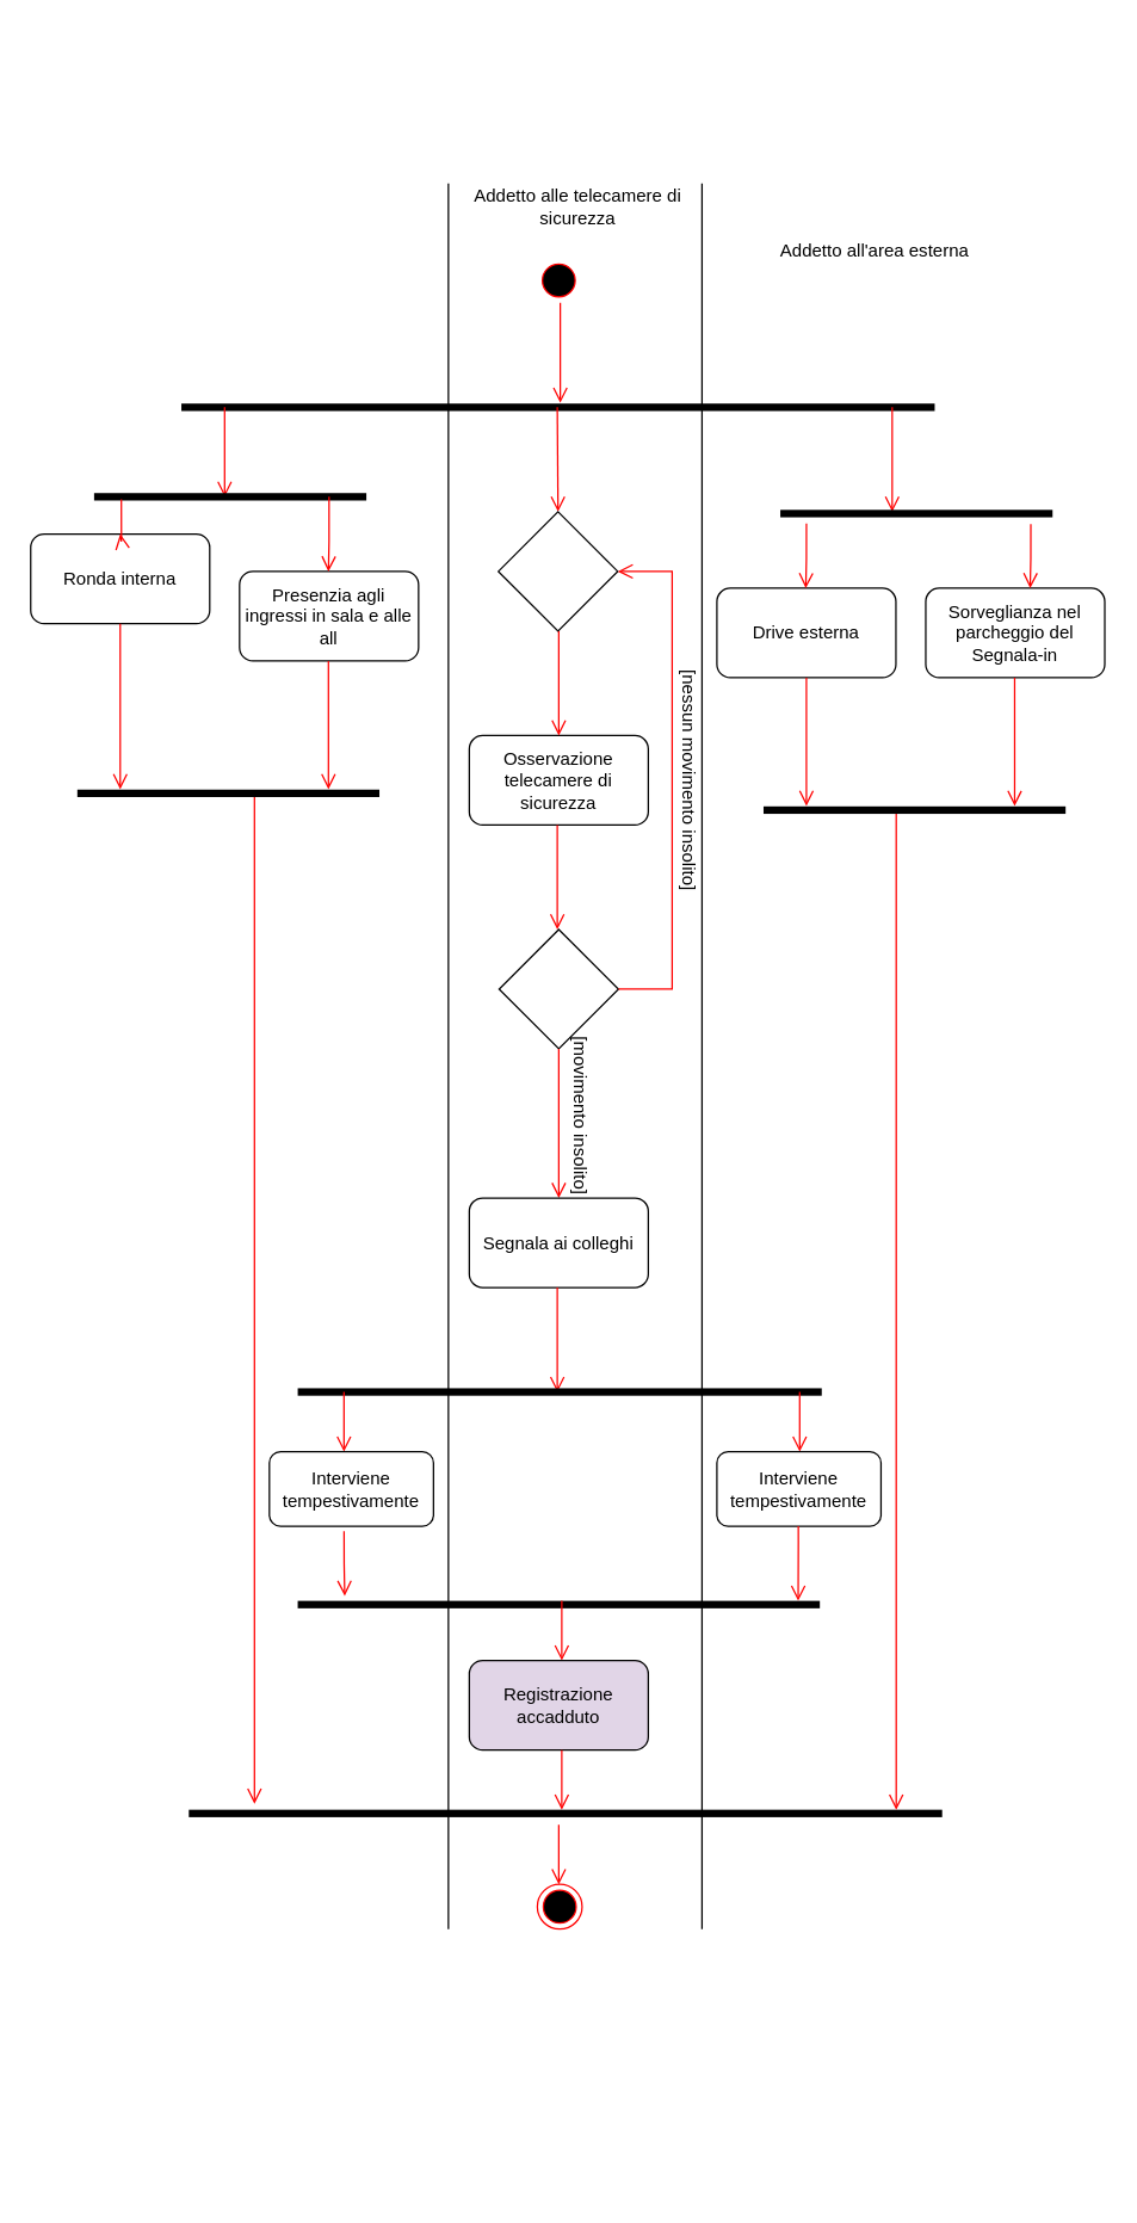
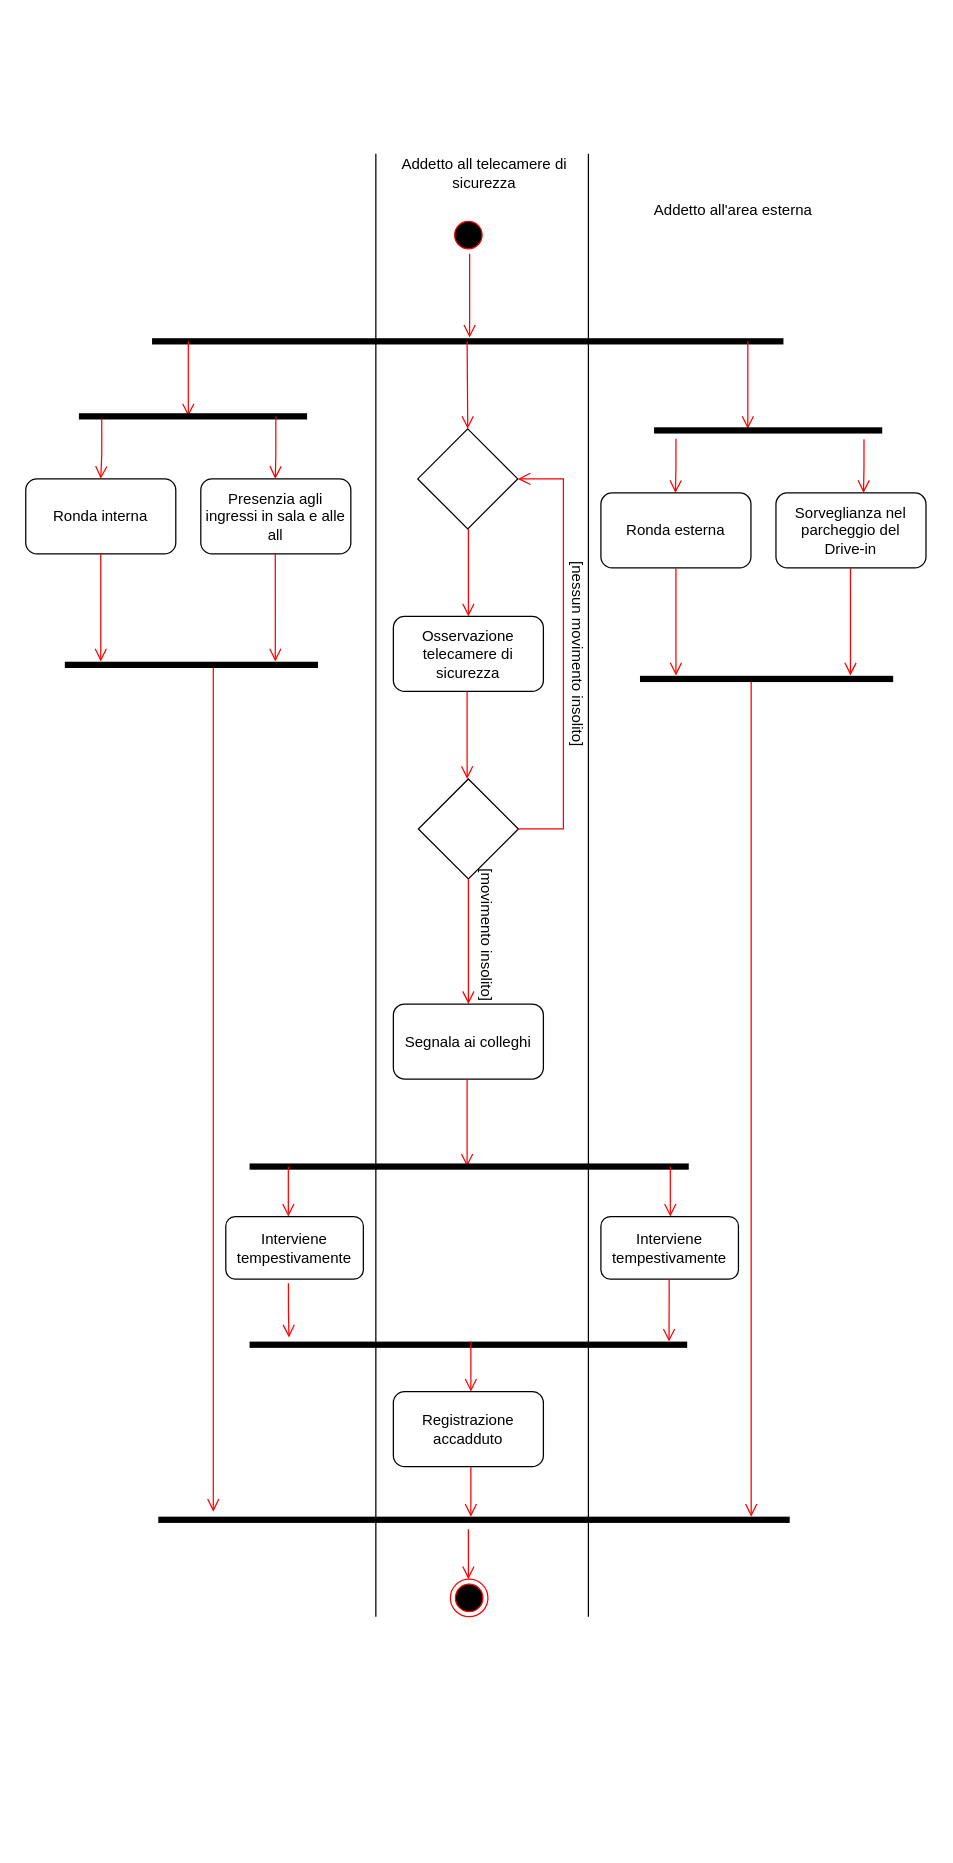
  <mxCell id="0" />
  <mxCell id="1" parent="0" />
  <mxCell id="2" value="" style="ellipse;html=1;shape=startState;fillColor=#000000;strokeColor=#ff0000;" vertex="1" parent="1"><mxGeometry x="359" y="172.5" width="30" height="30" as="geometry" /></mxCell>
  <mxCell id="3" value="" style="edgeStyle=orthogonalEdgeStyle;html=1;verticalAlign=bottom;endArrow=open;endSize=8;strokeColor=#ff0000;rounded=0;entryX=1.1;entryY=0.503;entryDx=0;entryDy=0;entryPerimeter=0;" edge="1" parent="1" source="2" target="5"><mxGeometry relative="1" as="geometry"><mxPoint x="374" y="272.5" as="targetPoint" /><Array as="points"><mxPoint x="375" y="222.5" /><mxPoint x="375" y="222.5" /></Array></mxGeometry></mxCell>
  <mxCell id="4" value="Osservazione telecamere di sicurezza" style="rounded=1;whiteSpace=wrap;html=1;" vertex="1" parent="1"><mxGeometry x="314" y="492.5" width="120" height="60" as="geometry" /></mxCell>
  <mxCell id="5" value="" style="html=1;points=[];perimeter=orthogonalPerimeter;fillColor=#000000;strokeColor=none;rotation=-90;fontStyle=1" vertex="1" parent="1"><mxGeometry x="371" y="20" width="5" height="505" as="geometry" /></mxCell>
  <mxCell id="6" value="" style="edgeStyle=orthogonalEdgeStyle;html=1;verticalAlign=bottom;endArrow=open;endSize=8;strokeColor=#ff0000;rounded=0;" edge="1" parent="1"><mxGeometry relative="1" as="geometry"><mxPoint x="150" y="332.5" as="targetPoint" /><mxPoint x="150" y="272.5" as="sourcePoint" /></mxGeometry></mxCell>
  <mxCell id="7" value="" style="edgeStyle=orthogonalEdgeStyle;html=1;verticalAlign=bottom;endArrow=open;endSize=8;strokeColor=#ff0000;rounded=0;entryX=0.5;entryY=0;entryDx=0;entryDy=0;" edge="1" parent="1" target="12"><mxGeometry relative="1" as="geometry"><mxPoint x="373" y="342.5" as="targetPoint" /><mxPoint x="373" y="272.5" as="sourcePoint" /></mxGeometry></mxCell>
  <mxCell id="8" value="" style="edgeStyle=orthogonalEdgeStyle;html=1;verticalAlign=bottom;endArrow=open;endSize=8;strokeColor=#ff0000;rounded=0;entryX=0.5;entryY=0;entryDx=0;entryDy=0;" edge="1" parent="1"><mxGeometry relative="1" as="geometry"><mxPoint x="597.5" y="342.5" as="targetPoint" /><mxPoint x="597.5" y="272.5" as="sourcePoint" /></mxGeometry></mxCell>
- <mxCell id="9" value="Ronda interna" style="rounded=1;whiteSpace=wrap;html=1;" vertex="1" parent="1"><mxGeometry x="20" y="357.5" width="120" height="60" as="geometry" /></mxCell>
+ <mxCell id="9" value="Ronda interna" style="rounded=1;whiteSpace=wrap;html=1;" vertex="1" parent="1"><mxGeometry x="20" y="382.5" width="120" height="60" as="geometry" /></mxCell>
  <mxCell id="10" value="" style="edgeStyle=orthogonalEdgeStyle;html=1;verticalAlign=bottom;endArrow=open;endSize=8;strokeColor=#ff0000;rounded=0;entryX=0.5;entryY=0;entryDx=0;entryDy=0;" edge="1" parent="1"><mxGeometry relative="1" as="geometry"><mxPoint x="373" y="622.5" as="targetPoint" /><mxPoint x="373" y="552.5" as="sourcePoint" /></mxGeometry></mxCell>
  <mxCell id="11" value="" style="rhombus;whiteSpace=wrap;html=1;" vertex="1" parent="1"><mxGeometry x="334" y="622.5" width="80" height="80" as="geometry" /></mxCell>
  <mxCell id="12" value="" style="rhombus;whiteSpace=wrap;html=1;" vertex="1" parent="1"><mxGeometry x="333.5" y="342.5" width="80" height="80" as="geometry" /></mxCell>
  <mxCell id="13" value="" style="edgeStyle=orthogonalEdgeStyle;html=1;verticalAlign=bottom;endArrow=open;endSize=8;strokeColor=#ff0000;rounded=0;" edge="1" parent="1"><mxGeometry relative="1" as="geometry"><mxPoint x="374" y="492.5" as="targetPoint" /><mxPoint x="374" y="422.5" as="sourcePoint" /></mxGeometry></mxCell>
  <mxCell id="14" value="" style="edgeStyle=orthogonalEdgeStyle;html=1;verticalAlign=bottom;endArrow=open;endSize=8;strokeColor=#ff0000;rounded=0;" edge="1" parent="1"><mxGeometry relative="1" as="geometry"><mxPoint x="374" y="802.5" as="targetPoint" /><mxPoint x="374" y="702.5" as="sourcePoint" /></mxGeometry></mxCell>
  <mxCell id="15" value="" style="edgeStyle=orthogonalEdgeStyle;html=1;verticalAlign=bottom;endArrow=open;endSize=8;strokeColor=#ff0000;rounded=0;entryX=1;entryY=0.5;entryDx=0;entryDy=0;exitX=1;exitY=0.5;exitDx=0;exitDy=0;" edge="1" parent="1" source="11" target="12"><mxGeometry relative="1" as="geometry"><mxPoint x="440" y="732.5" as="targetPoint" /><mxPoint x="440" y="662.5" as="sourcePoint" /><Array as="points"><mxPoint x="450" y="662.5" /><mxPoint x="450" y="382.5" /></Array></mxGeometry></mxCell>
  <mxCell id="16" value="[nessun movimento insolito]" style="text;html=1;strokeColor=none;fillColor=none;align=center;verticalAlign=middle;whiteSpace=wrap;rounded=0;rotation=90;" vertex="1" parent="1"><mxGeometry x="374" y="507.5" width="175.5" height="30" as="geometry" /></mxCell>
  <mxCell id="17" value="[movimento&amp;nbsp;insolito]" style="text;html=1;strokeColor=none;fillColor=none;align=center;verticalAlign=middle;whiteSpace=wrap;rounded=0;rotation=90;" vertex="1" parent="1"><mxGeometry x="314" y="732.5" width="150" height="30" as="geometry" /></mxCell>
  <mxCell id="18" value="Segnala ai colleghi" style="rounded=1;whiteSpace=wrap;html=1;" vertex="1" parent="1"><mxGeometry x="314" y="802.5" width="120" height="60" as="geometry" /></mxCell>
  <mxCell id="19" value="" style="edgeStyle=orthogonalEdgeStyle;html=1;verticalAlign=bottom;endArrow=open;endSize=8;strokeColor=#ff0000;rounded=0;entryX=0.5;entryY=0;entryDx=0;entryDy=0;" edge="1" parent="1"><mxGeometry relative="1" as="geometry"><mxPoint x="373" y="932.5" as="targetPoint" /><mxPoint x="373" y="862.5" as="sourcePoint" /></mxGeometry></mxCell>
  <mxCell id="20" value="" style="html=1;points=[];perimeter=orthogonalPerimeter;fillColor=#000000;strokeColor=none;rotation=-90;" vertex="1" parent="1"><mxGeometry x="372.13" y="756.88" width="5" height="351.25" as="geometry" /></mxCell>
  <mxCell id="21" value="" style="edgeStyle=orthogonalEdgeStyle;html=1;verticalAlign=bottom;endArrow=open;endSize=8;strokeColor=#ff0000;rounded=0;" edge="1" parent="1"><mxGeometry relative="1" as="geometry"><mxPoint x="230" y="972.5" as="targetPoint" /><mxPoint x="230" y="932.5" as="sourcePoint" /></mxGeometry></mxCell>
  <mxCell id="22" value="" style="edgeStyle=orthogonalEdgeStyle;html=1;verticalAlign=bottom;endArrow=open;endSize=8;strokeColor=#ff0000;rounded=0;" edge="1" parent="1"><mxGeometry relative="1" as="geometry"><mxPoint x="535.5" y="972.5" as="targetPoint" /><mxPoint x="535.5" y="932.5" as="sourcePoint" /></mxGeometry></mxCell>
  <mxCell id="23" value="Interviene tempestivamente" style="rounded=1;whiteSpace=wrap;html=1;" vertex="1" parent="1"><mxGeometry x="180" y="972.5" width="110" height="50" as="geometry" /></mxCell>
  <mxCell id="24" value="" style="edgeStyle=orthogonalEdgeStyle;html=1;verticalAlign=bottom;endArrow=open;endSize=8;strokeColor=#ff0000;rounded=0;exitX=0.455;exitY=1.067;exitDx=0;exitDy=0;exitPerimeter=0;entryX=1.667;entryY=0.09;entryDx=0;entryDy=0;entryPerimeter=0;" edge="1" parent="1" source="23" target="25"><mxGeometry relative="1" as="geometry"><mxPoint x="229" y="1052.5" as="targetPoint" /><mxPoint x="229" y="1032.5" as="sourcePoint" /></mxGeometry></mxCell>
  <mxCell id="25" value="" style="html=1;points=[];perimeter=orthogonalPerimeter;fillColor=#000000;strokeColor=none;rotation=-90;" vertex="1" parent="1"><mxGeometry x="371.5" y="900" width="5" height="350" as="geometry" /></mxCell>
  <mxCell id="26" value="" style="edgeStyle=orthogonalEdgeStyle;html=1;verticalAlign=bottom;endArrow=open;endSize=8;strokeColor=#ff0000;rounded=0;" edge="1" parent="1"><mxGeometry relative="1" as="geometry"><mxPoint x="376" y="1112.5" as="targetPoint" /><mxPoint x="376" y="1072.5" as="sourcePoint" /></mxGeometry></mxCell>
- <mxCell id="27" value="Registrazione accadduto" style="rounded=1;whiteSpace=wrap;html=1;fillColor=#e1d5e7;" vertex="1" parent="1"><mxGeometry x="314" y="1112.5" width="120" height="60" as="geometry" /></mxCell>
+ <mxCell id="27" value="Registrazione accadduto" style="rounded=1;whiteSpace=wrap;html=1;" vertex="1" parent="1"><mxGeometry x="314" y="1112.5" width="120" height="60" as="geometry" /></mxCell>
  <mxCell id="28" value="" style="edgeStyle=orthogonalEdgeStyle;html=1;verticalAlign=bottom;endArrow=open;endSize=8;strokeColor=#ff0000;rounded=0;" edge="1" parent="1"><mxGeometry relative="1" as="geometry"><mxPoint x="376" y="1212.5" as="targetPoint" /><mxPoint x="376" y="1172.5" as="sourcePoint" /></mxGeometry></mxCell>
  <mxCell id="29" value="" style="edgeStyle=orthogonalEdgeStyle;html=1;verticalAlign=bottom;endArrow=open;endSize=8;strokeColor=#ff0000;rounded=0;" edge="1" parent="1"><mxGeometry relative="1" as="geometry"><mxPoint x="170" y="1208.5" as="targetPoint" /><mxPoint x="170" y="532.5" as="sourcePoint" /></mxGeometry></mxCell>
  <mxCell id="30" value="" style="html=1;points=[];perimeter=orthogonalPerimeter;fillColor=#000000;strokeColor=none;rotation=-90;fontStyle=1" vertex="1" parent="1"><mxGeometry x="376" y="962.5" width="5" height="505" as="geometry" /></mxCell>
  <mxCell id="31" value="" style="edgeStyle=orthogonalEdgeStyle;html=1;verticalAlign=bottom;endArrow=open;endSize=8;strokeColor=#ff0000;rounded=0;exitX=0.667;exitY=0.484;exitDx=0;exitDy=0;exitPerimeter=0;entryX=1;entryY=0.939;entryDx=0;entryDy=0;entryPerimeter=0;" edge="1" parent="1" source="46" target="30"><mxGeometry relative="1" as="geometry"><mxPoint x="603" y="1208.5" as="targetPoint" /><mxPoint x="590" y="402.5" as="sourcePoint" /><Array as="points"><mxPoint x="600" y="541.5" /></Array></mxGeometry></mxCell>
  <mxCell id="32" value="" style="ellipse;html=1;shape=endState;fillColor=#000000;strokeColor=#ff0000;" vertex="1" parent="1"><mxGeometry x="359.63" y="1262.5" width="30" height="30" as="geometry" /></mxCell>
  <mxCell id="33" value="" style="edgeStyle=orthogonalEdgeStyle;html=1;verticalAlign=bottom;endArrow=open;endSize=8;strokeColor=#ff0000;rounded=0;" edge="1" parent="1"><mxGeometry relative="1" as="geometry"><mxPoint x="374" y="1262.5" as="targetPoint" /><mxPoint x="374" y="1222.5" as="sourcePoint" /></mxGeometry></mxCell>
  <mxCell id="34" value="Presenzia agli ingressi in sala e alle all" style="rounded=1;whiteSpace=wrap;html=1;" vertex="1" parent="1"><mxGeometry x="160" y="382.5" width="120" height="60" as="geometry" /></mxCell>
  <mxCell id="35" value="" style="html=1;points=[];perimeter=orthogonalPerimeter;fillColor=#000000;strokeColor=none;rotation=-90;" vertex="1" parent="1"><mxGeometry x="151.25" y="241.25" width="5" height="182.5" as="geometry" /></mxCell>
  <mxCell id="36" value="" style="edgeStyle=orthogonalEdgeStyle;html=1;verticalAlign=bottom;endArrow=open;endSize=8;strokeColor=#ff0000;rounded=0;exitX=0.167;exitY=0.1;exitDx=0;exitDy=0;exitPerimeter=0;entryX=0.5;entryY=0;entryDx=0;entryDy=0;" edge="1" parent="1" source="35" target="9"><mxGeometry relative="1" as="geometry"><mxPoint x="80" y="362.5" as="targetPoint" /><mxPoint x="80" y="339.5" as="sourcePoint" /><Array as="points"><mxPoint x="81" y="362.5" /><mxPoint x="80" y="362.5" /></Array></mxGeometry></mxCell>
  <mxCell id="37" value="" style="edgeStyle=orthogonalEdgeStyle;html=1;verticalAlign=bottom;endArrow=open;endSize=8;strokeColor=#ff0000;rounded=0;" edge="1" parent="1"><mxGeometry relative="1" as="geometry"><mxPoint x="219.58" y="382.5" as="targetPoint" /><mxPoint x="220" y="332.5" as="sourcePoint" /><Array as="points"><mxPoint x="220" y="362.5" /></Array></mxGeometry></mxCell>
  <mxCell id="38" value="" style="html=1;points=[];perimeter=orthogonalPerimeter;fillColor=#000000;strokeColor=none;rotation=-90;" vertex="1" parent="1"><mxGeometry x="150" y="430" width="5" height="202.5" as="geometry" /></mxCell>
  <mxCell id="39" value="" style="edgeStyle=orthogonalEdgeStyle;html=1;verticalAlign=bottom;endArrow=open;endSize=8;strokeColor=#ff0000;rounded=0;exitX=0.5;exitY=1;exitDx=0;exitDy=0;" edge="1" parent="1" source="9"><mxGeometry relative="1" as="geometry"><mxPoint x="80" y="528.5" as="targetPoint" /><mxPoint x="30" y="512.5" as="sourcePoint" /><Array as="points"><mxPoint x="80" y="502.5" /><mxPoint x="80" y="502.5" /></Array></mxGeometry></mxCell>
  <mxCell id="40" value="" style="edgeStyle=orthogonalEdgeStyle;html=1;verticalAlign=bottom;endArrow=open;endSize=8;strokeColor=#ff0000;rounded=0;exitX=0.5;exitY=1;exitDx=0;exitDy=0;" edge="1" parent="1"><mxGeometry relative="1" as="geometry"><mxPoint x="219.58" y="528.5" as="targetPoint" /><mxPoint x="219.58" y="442.5" as="sourcePoint" /><Array as="points"><mxPoint x="219.58" y="502.5" /><mxPoint x="219.58" y="502.5" /></Array></mxGeometry></mxCell>
- <mxCell id="41" value="Drive esterna" style="rounded=1;whiteSpace=wrap;html=1;" vertex="1" parent="1"><mxGeometry x="480" y="393.75" width="120" height="60" as="geometry" /></mxCell>
- <mxCell id="42" value="Sorveglianza nel parcheggio del &lt;br&gt;Segnala-in" style="rounded=1;whiteSpace=wrap;html=1;" vertex="1" parent="1"><mxGeometry x="620" y="393.75" width="120" height="60" as="geometry" /></mxCell>
+ <mxCell id="41" value="Ronda esterna" style="rounded=1;whiteSpace=wrap;html=1;" vertex="1" parent="1"><mxGeometry x="480" y="393.75" width="120" height="60" as="geometry" /></mxCell>
+ <mxCell id="42" value="Sorveglianza nel parcheggio del &lt;br&gt;Drive-in" style="rounded=1;whiteSpace=wrap;html=1;" vertex="1" parent="1"><mxGeometry x="620" y="393.75" width="120" height="60" as="geometry" /></mxCell>
  <mxCell id="43" value="" style="html=1;points=[];perimeter=orthogonalPerimeter;fillColor=#000000;strokeColor=none;rotation=-90;" vertex="1" parent="1"><mxGeometry x="611.25" y="252.5" width="5" height="182.5" as="geometry" /></mxCell>
  <mxCell id="44" value="" style="edgeStyle=orthogonalEdgeStyle;html=1;verticalAlign=bottom;endArrow=open;endSize=8;strokeColor=#ff0000;rounded=0;exitX=-0.833;exitY=0.096;exitDx=0;exitDy=0;exitPerimeter=0;" edge="1" parent="1" source="43"><mxGeometry relative="1" as="geometry"><mxPoint x="539.58" y="393.75" as="targetPoint" /><mxPoint x="540" y="353.75" as="sourcePoint" /><Array as="points"><mxPoint x="540" y="373.75" /></Array></mxGeometry></mxCell>
  <mxCell id="45" value="" style="edgeStyle=orthogonalEdgeStyle;html=1;verticalAlign=bottom;endArrow=open;endSize=8;strokeColor=#ff0000;rounded=0;exitX=-0.833;exitY=0.096;exitDx=0;exitDy=0;exitPerimeter=0;" edge="1" parent="1"><mxGeometry relative="1" as="geometry"><mxPoint x="690" y="393.75" as="targetPoint" /><mxPoint x="690.42" y="350.75" as="sourcePoint" /><Array as="points"><mxPoint x="690.42" y="373.75" /></Array></mxGeometry></mxCell>
  <mxCell id="46" value="" style="html=1;points=[];perimeter=orthogonalPerimeter;fillColor=#000000;strokeColor=none;rotation=-90;" vertex="1" parent="1"><mxGeometry x="610" y="441.25" width="5" height="202.5" as="geometry" /></mxCell>
  <mxCell id="47" value="" style="edgeStyle=orthogonalEdgeStyle;html=1;verticalAlign=bottom;endArrow=open;endSize=8;strokeColor=#ff0000;rounded=0;exitX=0.5;exitY=1;exitDx=0;exitDy=0;" edge="1" parent="1" source="41"><mxGeometry relative="1" as="geometry"><mxPoint x="540" y="539.75" as="targetPoint" /><mxPoint x="490" y="523.75" as="sourcePoint" /><Array as="points"><mxPoint x="540" y="513.75" /><mxPoint x="540" y="513.75" /></Array></mxGeometry></mxCell>
  <mxCell id="48" value="" style="edgeStyle=orthogonalEdgeStyle;html=1;verticalAlign=bottom;endArrow=open;endSize=8;strokeColor=#ff0000;rounded=0;exitX=0.5;exitY=1;exitDx=0;exitDy=0;" edge="1" parent="1"><mxGeometry relative="1" as="geometry"><mxPoint x="679.58" y="539.75" as="targetPoint" /><mxPoint x="679.58" y="453.75" as="sourcePoint" /><Array as="points"><mxPoint x="679.58" y="513.75" /><mxPoint x="679.58" y="513.75" /></Array></mxGeometry></mxCell>
  <mxCell id="49" value="" style="endArrow=none;html=1;rounded=0;" edge="1" parent="1"><mxGeometry width="50" height="50" relative="1" as="geometry"><mxPoint x="300" y="1292.5" as="sourcePoint" /><mxPoint x="300" y="122.5" as="targetPoint" /></mxGeometry></mxCell>
  <mxCell id="50" value="Interviene tempestivamente" style="rounded=1;whiteSpace=wrap;html=1;" vertex="1" parent="1"><mxGeometry x="480" y="972.5" width="110" height="50" as="geometry" /></mxCell>
  <mxCell id="51" value="" style="edgeStyle=orthogonalEdgeStyle;html=1;verticalAlign=bottom;endArrow=open;endSize=8;strokeColor=#ff0000;rounded=0;exitX=0.455;exitY=1.067;exitDx=0;exitDy=0;exitPerimeter=0;entryX=1;entryY=0.926;entryDx=0;entryDy=0;entryPerimeter=0;" edge="1" parent="1"><mxGeometry relative="1" as="geometry"><mxPoint x="534.47" y="1072.5" as="targetPoint" /><mxPoint x="534.58" y="1022.5" as="sourcePoint" /><Array as="points"><mxPoint x="534" y="1032.5" /><mxPoint x="534" y="1032.5" /></Array></mxGeometry></mxCell>
  <mxCell id="52" value="" style="endArrow=none;html=1;rounded=0;" edge="1" parent="1"><mxGeometry width="50" height="50" relative="1" as="geometry"><mxPoint x="470" y="1292.5" as="sourcePoint" /><mxPoint x="470" y="122.5" as="targetPoint" /></mxGeometry></mxCell>
- <mxCell id="53" value="Addetto alle telecamere di sicurezza" style="text;html=1;strokeColor=none;fillColor=none;align=center;verticalAlign=middle;whiteSpace=wrap;rounded=0;" vertex="1" parent="1"><mxGeometry x="316.25" y="122.5" width="141.5" height="30" as="geometry" /></mxCell>
+ <mxCell id="53" value="Addetto all telecamere di sicurezza" style="text;html=1;strokeColor=none;fillColor=none;align=center;verticalAlign=middle;whiteSpace=wrap;rounded=0;" vertex="1" parent="1"><mxGeometry x="316.25" y="122.5" width="141.5" height="30" as="geometry" /></mxCell>
  <mxCell id="54" value="Addetto all'area esterna" style="text;html=1;strokeColor=none;fillColor=none;align=center;verticalAlign=middle;whiteSpace=wrap;rounded=0;" vertex="1" parent="1"><mxGeometry x="515" y="152.5" width="141.5" height="30" as="geometry" /></mxCell>
